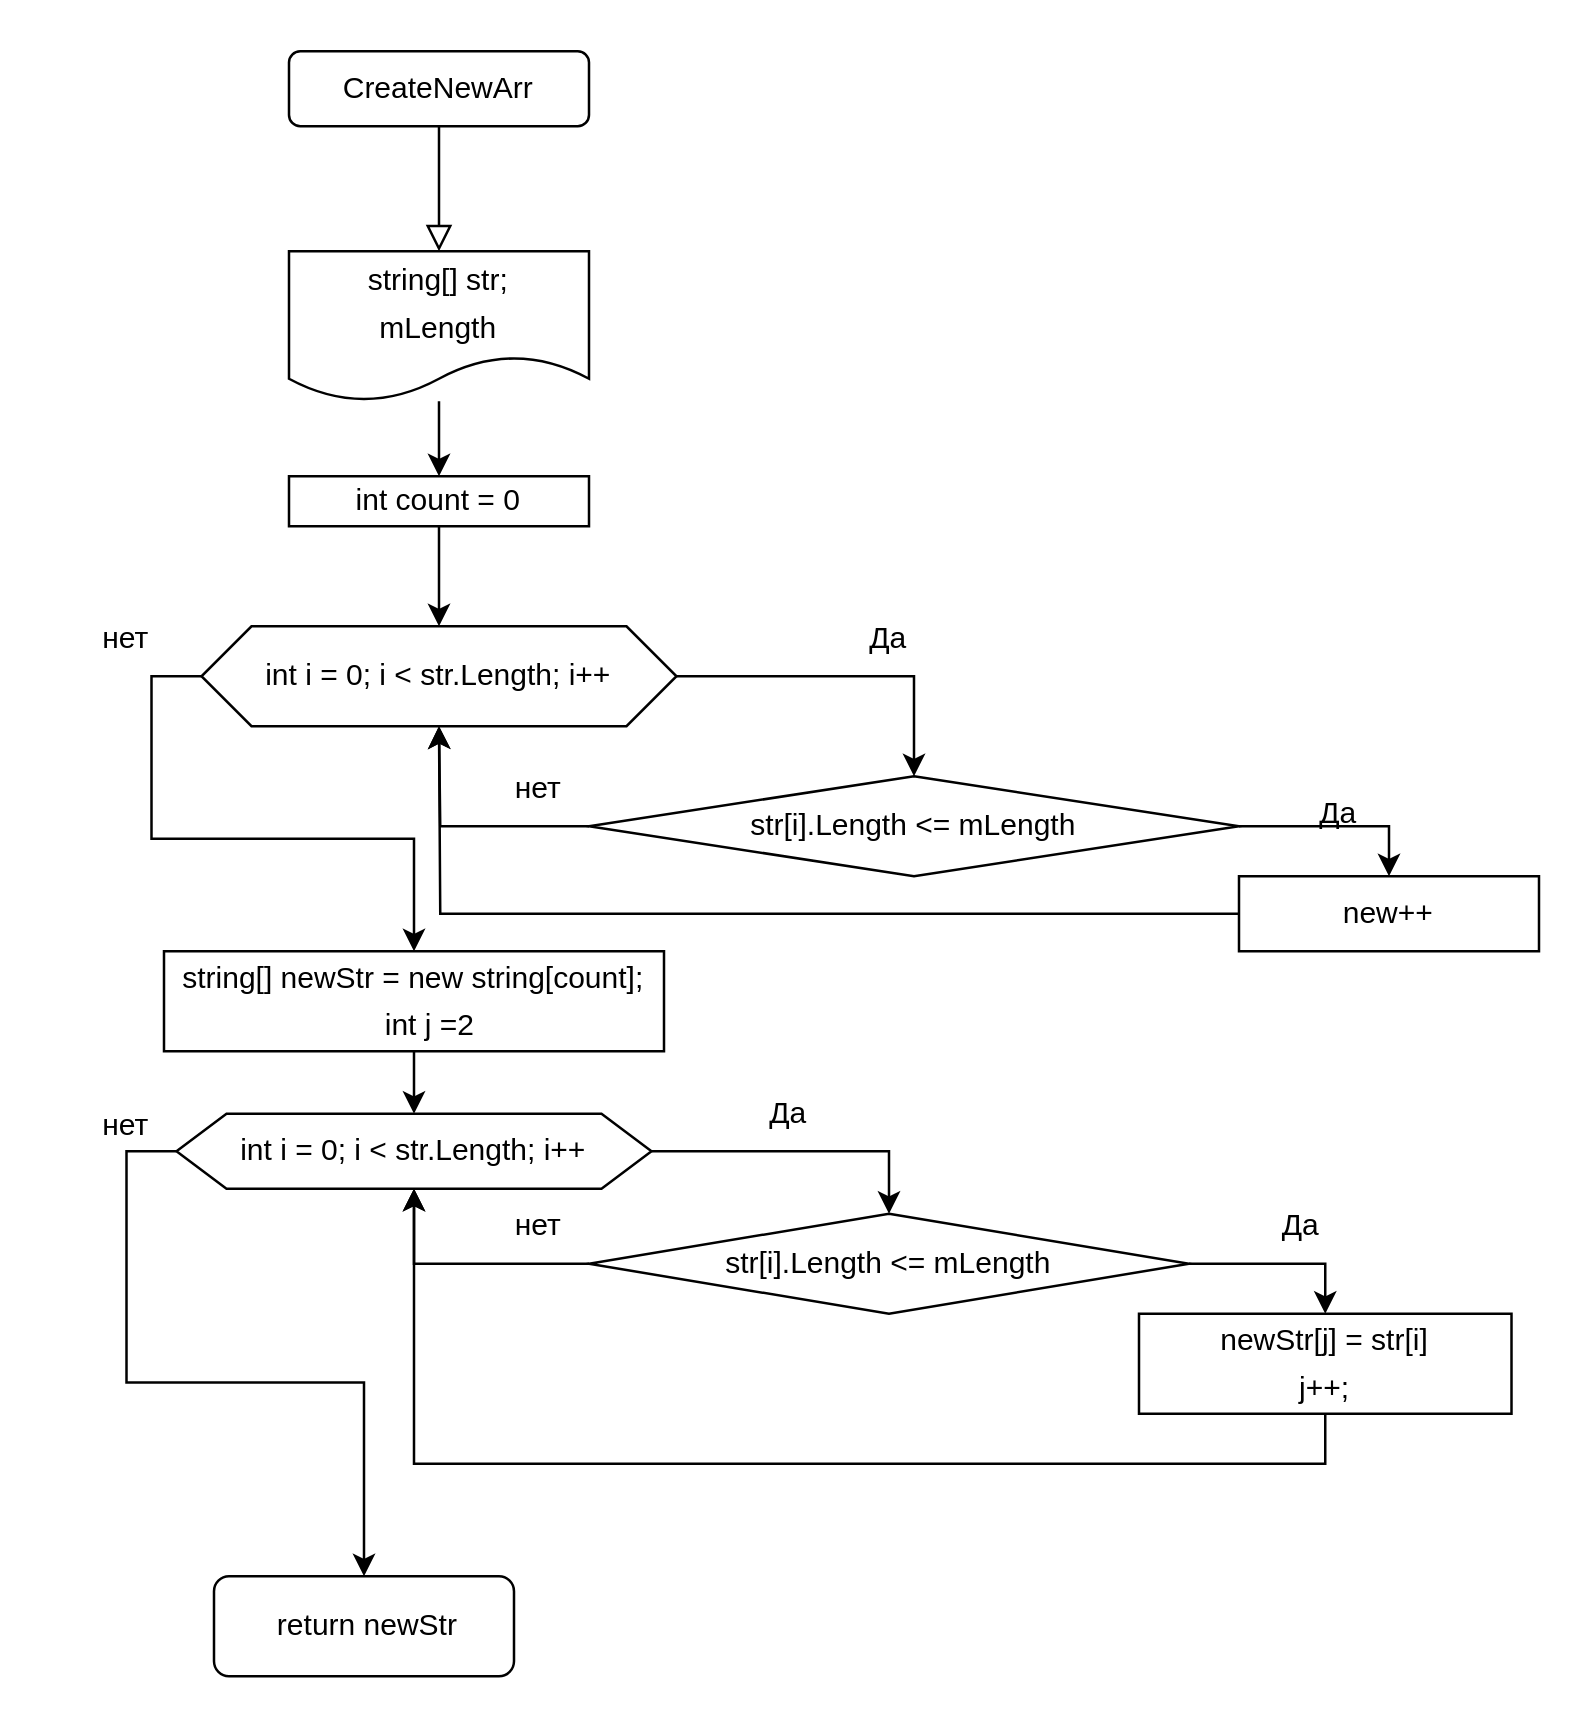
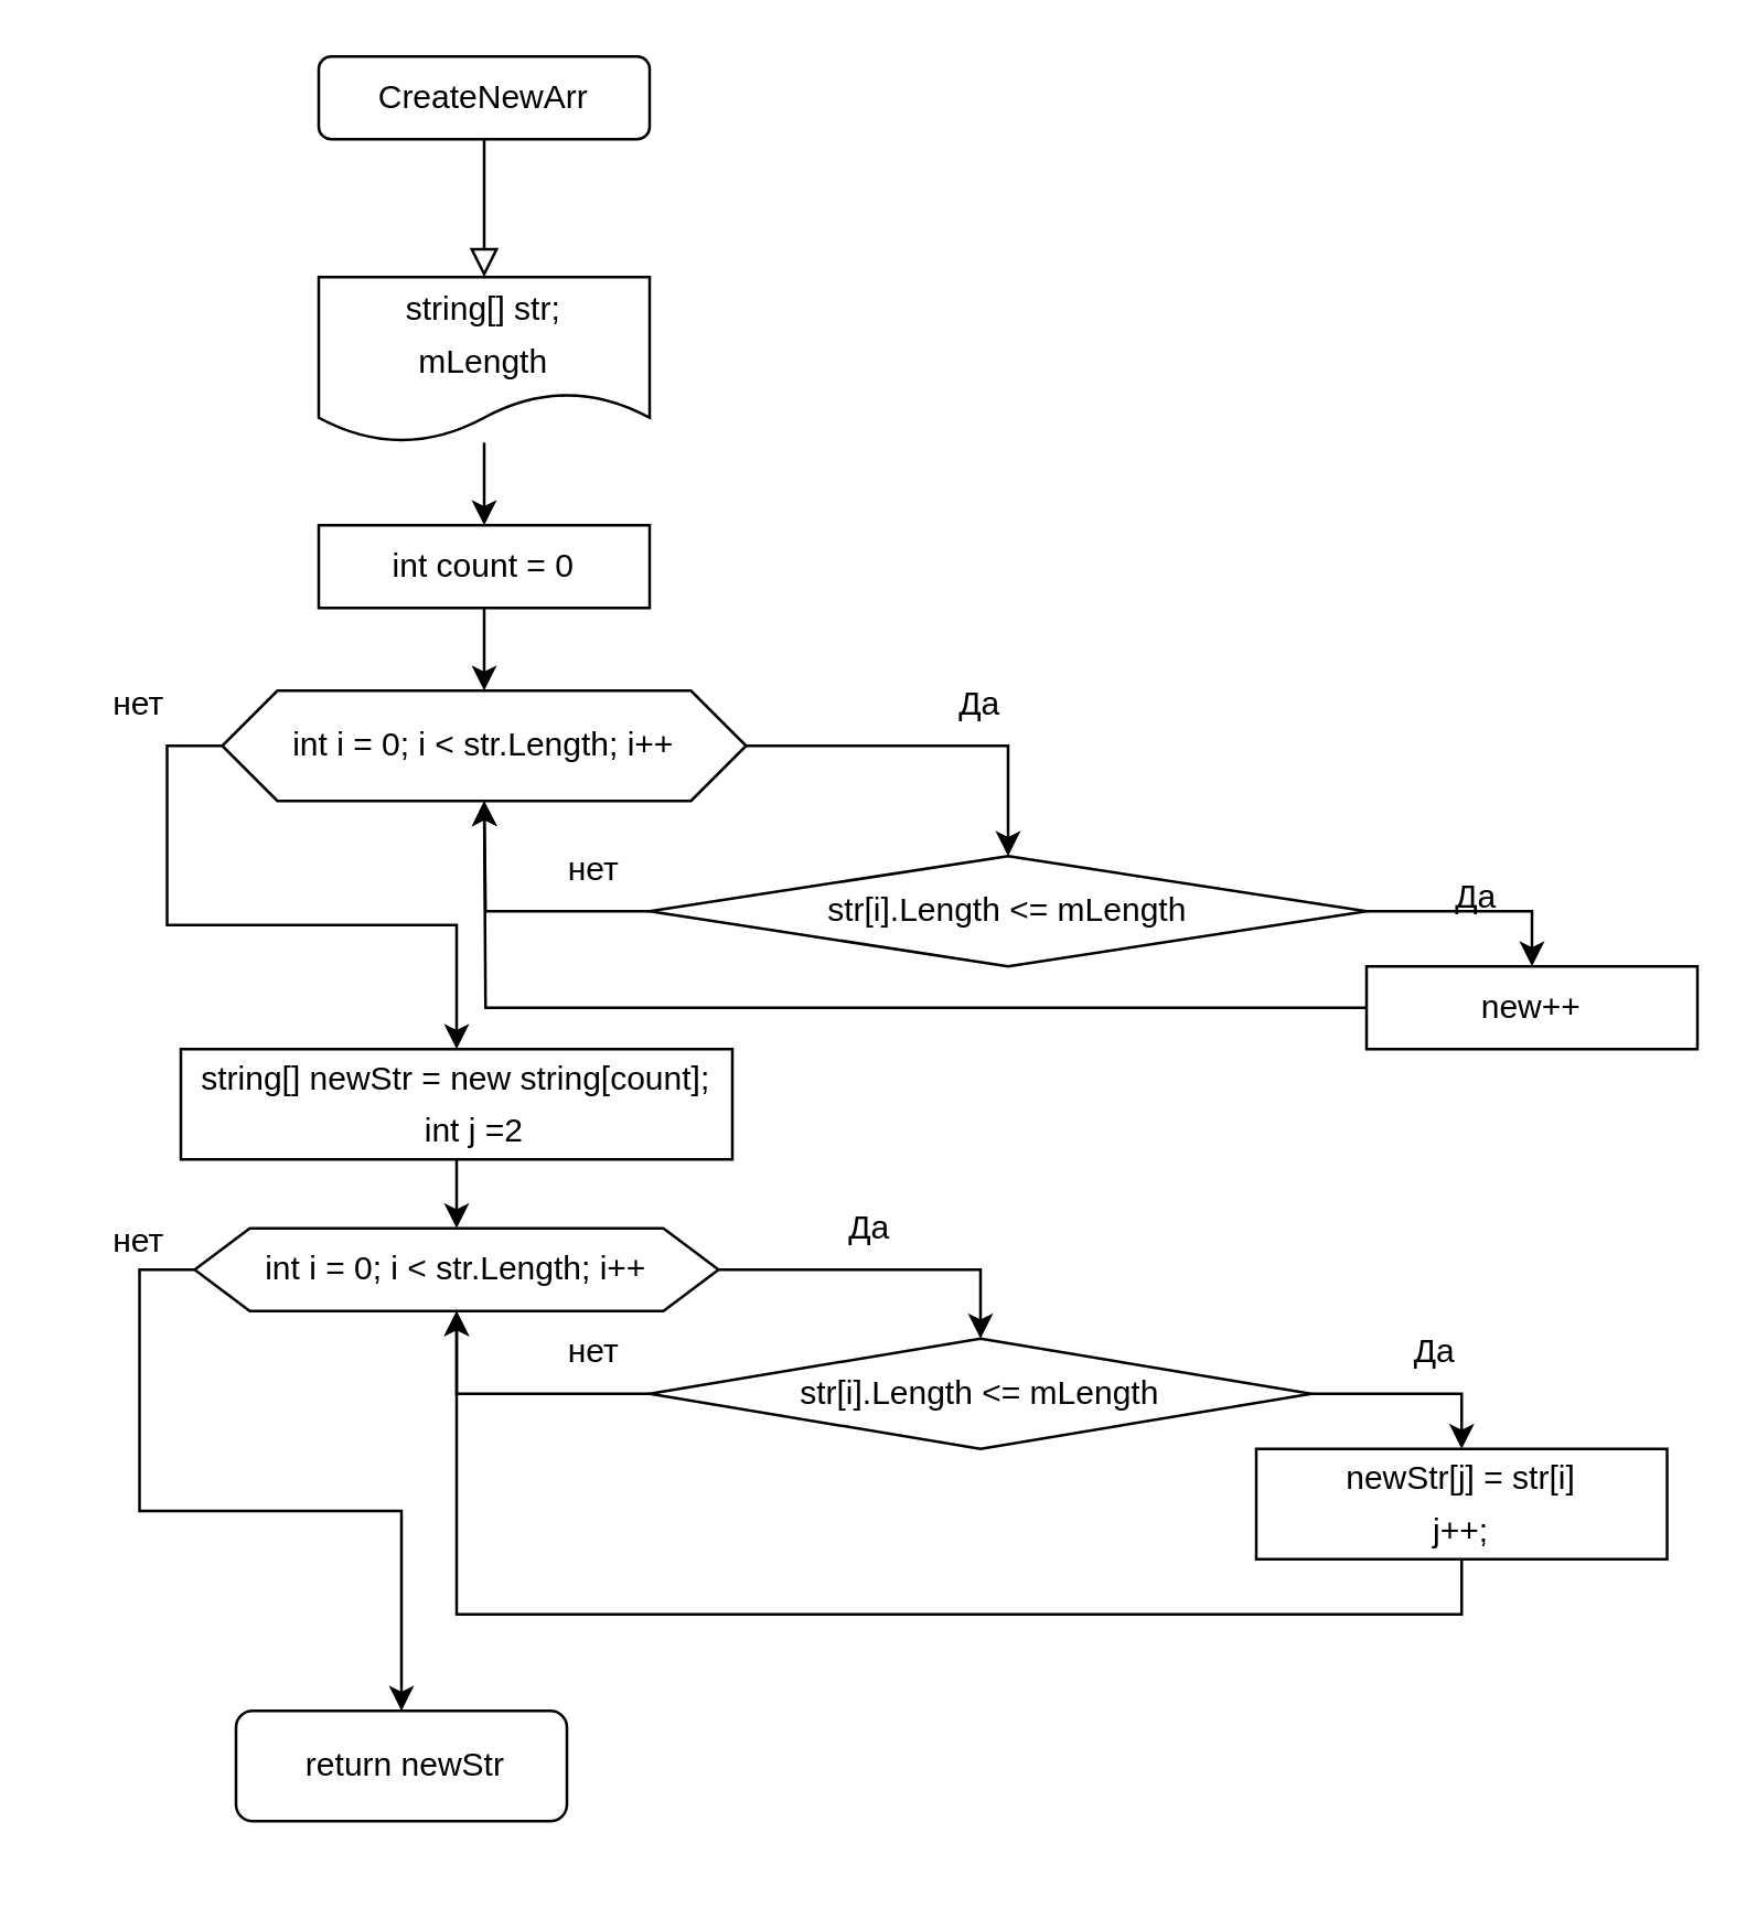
  <mxCell id="0" />
  <mxCell id="1" parent="0" />
  <mxCell id="2" value="" style="rounded=0;html=1;jettySize=auto;orthogonalLoop=1;fontSize=11;endArrow=block;endFill=0;endSize=8;strokeWidth=1;shadow=0;labelBackgroundColor=none;edgeStyle=orthogonalEdgeStyle;" parent="1" edge="1"><mxGeometry relative="1" as="geometry"><mxPoint x="175" y="50" as="sourcePoint" /><mxPoint x="175" y="100" as="targetPoint" /></mxGeometry></mxCell>
  <mxCell id="3" style="edgeStyle=orthogonalEdgeStyle;rounded=0;orthogonalLoop=1;jettySize=auto;html=1;entryX=0.5;entryY=0;entryDx=0;entryDy=0;" edge="1" parent="1" source="4" target="6"><mxGeometry relative="1" as="geometry" /></mxCell>
  <mxCell id="4" value="&lt;div style=&quot;line-height: 19px;&quot;&gt;string[] str;&lt;/div&gt;&lt;div style=&quot;line-height: 19px;&quot;&gt;&lt;div style=&quot;line-height: 19px;&quot;&gt;mLength&lt;/div&gt;&lt;/div&gt;" style="shape=document;whiteSpace=wrap;html=1;boundedLbl=1;rounded=0;" vertex="1" parent="1"><mxGeometry x="115" y="100" width="120" height="60" as="geometry" /></mxCell>
  <mxCell id="5" style="edgeStyle=orthogonalEdgeStyle;rounded=0;orthogonalLoop=1;jettySize=auto;html=1;exitX=0.5;exitY=1;exitDx=0;exitDy=0;entryX=0.5;entryY=0;entryDx=0;entryDy=0;" edge="1" parent="1" source="6" target="29"><mxGeometry relative="1" as="geometry"><mxPoint x="175" y="250" as="targetPoint" /></mxGeometry></mxCell>
- <mxCell id="6" value="&lt;div style=&quot;line-height: 19px;&quot;&gt;int count = 0&lt;/div&gt;" style="rounded=0;whiteSpace=wrap;html=1;" vertex="1" parent="1"><mxGeometry x="115" y="190" width="120" height="20" as="geometry" /></mxCell>
+ <mxCell id="6" value="&lt;div style=&quot;line-height: 19px;&quot;&gt;int count = 0&lt;/div&gt;" style="rounded=0;whiteSpace=wrap;html=1;" vertex="1" parent="1"><mxGeometry x="115" y="190" width="120" height="30" as="geometry" /></mxCell>
  <mxCell id="7" style="edgeStyle=orthogonalEdgeStyle;rounded=0;orthogonalLoop=1;jettySize=auto;html=1;" edge="1" parent="1" source="8"><mxGeometry relative="1" as="geometry"><mxPoint x="175" y="290" as="targetPoint" /></mxGeometry></mxCell>
  <mxCell id="8" value="&lt;div style=&quot;line-height: 19px;&quot;&gt;new++&lt;/div&gt;" style="rounded=0;whiteSpace=wrap;html=1;" vertex="1" parent="1"><mxGeometry x="495" y="350" width="120" height="30" as="geometry" /></mxCell>
  <mxCell id="9" style="edgeStyle=orthogonalEdgeStyle;rounded=0;orthogonalLoop=1;jettySize=auto;html=1;exitX=0.5;exitY=1;exitDx=0;exitDy=0;" edge="1" parent="1" source="10" target="13"><mxGeometry relative="1" as="geometry"><mxPoint x="165" y="450" as="targetPoint" /></mxGeometry></mxCell>
  <mxCell id="10" value="&lt;div style=&quot;line-height: 19px;&quot;&gt;&lt;div style=&quot;&quot;&gt;string[] newStr = new string[count];&lt;/div&gt;&lt;div style=&quot;&quot;&gt;&amp;nbsp; &amp;nbsp; int j =2&lt;/div&gt;&lt;/div&gt;" style="rounded=0;whiteSpace=wrap;html=1;" vertex="1" parent="1"><mxGeometry x="65" y="380" width="200" height="40" as="geometry" /></mxCell>
  <mxCell id="11" style="edgeStyle=orthogonalEdgeStyle;rounded=0;orthogonalLoop=1;jettySize=auto;html=1;exitX=1;exitY=0.5;exitDx=0;exitDy=0;entryX=0.5;entryY=0;entryDx=0;entryDy=0;" edge="1" parent="1" source="13" target="16"><mxGeometry relative="1" as="geometry" /></mxCell>
  <mxCell id="12" style="edgeStyle=orthogonalEdgeStyle;rounded=0;orthogonalLoop=1;jettySize=auto;html=1;exitX=0;exitY=0.5;exitDx=0;exitDy=0;entryX=0.5;entryY=0;entryDx=0;entryDy=0;" edge="1" parent="1" source="13" target="33"><mxGeometry relative="1" as="geometry"><mxPoint x="145" y="695" as="targetPoint" /></mxGeometry></mxCell>
  <mxCell id="13" value="&lt;div style=&quot;line-height: 19px;&quot;&gt;int i = 0; i &amp;lt; str.Length; i++&lt;/div&gt;" style="shape=hexagon;perimeter=hexagonPerimeter2;whiteSpace=wrap;html=1;fixedSize=1;rounded=0;" vertex="1" parent="1"><mxGeometry x="70" y="445" width="190" height="30" as="geometry" /></mxCell>
  <mxCell id="14" style="edgeStyle=orthogonalEdgeStyle;rounded=0;orthogonalLoop=1;jettySize=auto;html=1;exitX=1;exitY=0.5;exitDx=0;exitDy=0;entryX=0.5;entryY=0;entryDx=0;entryDy=0;" edge="1" parent="1" source="16" target="18"><mxGeometry relative="1" as="geometry"><mxPoint x="519.483" y="545" as="targetPoint" /></mxGeometry></mxCell>
  <mxCell id="15" style="edgeStyle=orthogonalEdgeStyle;rounded=0;orthogonalLoop=1;jettySize=auto;html=1;exitX=0;exitY=0.5;exitDx=0;exitDy=0;entryX=0.5;entryY=1;entryDx=0;entryDy=0;fontFamily=Times New Roman;" edge="1" parent="1" source="16" target="13"><mxGeometry relative="1" as="geometry" /></mxCell>
  <mxCell id="16" value="&lt;div style=&quot;line-height: 19px;&quot;&gt;&lt;div style=&quot;line-height: 19px;&quot;&gt;str[i].Length &amp;lt;= mLength&lt;/div&gt;&lt;/div&gt;" style="rhombus;whiteSpace=wrap;html=1;rounded=0;" vertex="1" parent="1"><mxGeometry x="235" y="485" width="240" height="40" as="geometry" /></mxCell>
  <mxCell id="17" style="edgeStyle=orthogonalEdgeStyle;rounded=0;orthogonalLoop=1;jettySize=auto;html=1;exitX=0.5;exitY=1;exitDx=0;exitDy=0;entryX=0.5;entryY=1;entryDx=0;entryDy=0;" edge="1" parent="1" source="18" target="13"><mxGeometry relative="1" as="geometry"><mxPoint x="519.5" y="585" as="sourcePoint" /></mxGeometry></mxCell>
  <mxCell id="18" value="&lt;div style=&quot;line-height: 19px;&quot;&gt;&lt;div style=&quot;line-height: 19px;&quot;&gt;&lt;div style=&quot;&quot;&gt;newStr[j] = str[i]&lt;/div&gt;&lt;div style=&quot;&quot;&gt;j++;&lt;/div&gt;&lt;/div&gt;&lt;/div&gt;" style="rounded=0;whiteSpace=wrap;html=1;" vertex="1" parent="1"><mxGeometry x="455" y="525" width="149" height="40" as="geometry" /></mxCell>
  <mxCell id="19" value="Да" style="text;html=1;strokeColor=none;fillColor=none;align=center;verticalAlign=middle;whiteSpace=wrap;rounded=0;" vertex="1" parent="1"><mxGeometry x="325" y="240" width="60" height="30" as="geometry" /></mxCell>
  <mxCell id="20" value="Да" style="text;html=1;strokeColor=none;fillColor=none;align=center;verticalAlign=middle;whiteSpace=wrap;rounded=0;" vertex="1" parent="1"><mxGeometry x="505" y="310" width="60" height="30" as="geometry" /></mxCell>
  <mxCell id="21" value="Да" style="text;html=1;strokeColor=none;fillColor=none;align=center;verticalAlign=middle;whiteSpace=wrap;rounded=0;" vertex="1" parent="1"><mxGeometry x="285" y="430" width="60" height="30" as="geometry" /></mxCell>
  <mxCell id="22" value="Да" style="text;html=1;strokeColor=none;fillColor=none;align=center;verticalAlign=middle;whiteSpace=wrap;rounded=0;" vertex="1" parent="1"><mxGeometry x="489.5" y="475" width="60" height="30" as="geometry" /></mxCell>
  <mxCell id="23" value="нет" style="text;html=1;strokeColor=none;fillColor=none;align=center;verticalAlign=middle;whiteSpace=wrap;rounded=0;" vertex="1" parent="1"><mxGeometry x="185" y="475" width="60" height="30" as="geometry" /></mxCell>
  <mxCell id="24" value="нет" style="text;html=1;strokeColor=none;fillColor=none;align=center;verticalAlign=middle;whiteSpace=wrap;rounded=0;" vertex="1" parent="1"><mxGeometry x="20" y="435" width="60" height="30" as="geometry" /></mxCell>
  <mxCell id="25" value="нет" style="text;html=1;strokeColor=none;fillColor=none;align=center;verticalAlign=middle;whiteSpace=wrap;rounded=0;" vertex="1" parent="1"><mxGeometry x="185" y="300" width="60" height="30" as="geometry" /></mxCell>
  <mxCell id="26" value="нет" style="text;html=1;strokeColor=none;fillColor=none;align=center;verticalAlign=middle;whiteSpace=wrap;rounded=0;" vertex="1" parent="1"><mxGeometry x="20" y="240" width="60" height="30" as="geometry" /></mxCell>
  <mxCell id="27" style="edgeStyle=orthogonalEdgeStyle;rounded=0;orthogonalLoop=1;jettySize=auto;html=1;exitX=1;exitY=0.5;exitDx=0;exitDy=0;entryX=0.5;entryY=0;entryDx=0;entryDy=0;fontFamily=Times New Roman;" edge="1" parent="1" source="29" target="32"><mxGeometry relative="1" as="geometry" /></mxCell>
  <mxCell id="28" style="edgeStyle=orthogonalEdgeStyle;rounded=0;orthogonalLoop=1;jettySize=auto;html=1;exitX=0;exitY=0.5;exitDx=0;exitDy=0;entryX=0.5;entryY=0;entryDx=0;entryDy=0;fontFamily=Times New Roman;" edge="1" parent="1" source="29" target="10"><mxGeometry relative="1" as="geometry" /></mxCell>
  <mxCell id="29" value="&lt;div style=&quot;line-height: 19px;&quot;&gt;int i = 0; i &amp;lt; str.Length; i++&lt;/div&gt;" style="shape=hexagon;perimeter=hexagonPerimeter2;whiteSpace=wrap;html=1;fixedSize=1;rounded=0;" vertex="1" parent="1"><mxGeometry x="80" y="250" width="190" height="40" as="geometry" /></mxCell>
  <mxCell id="30" style="edgeStyle=orthogonalEdgeStyle;rounded=0;orthogonalLoop=1;jettySize=auto;html=1;exitX=1;exitY=0.5;exitDx=0;exitDy=0;entryX=0.5;entryY=0;entryDx=0;entryDy=0;fontFamily=Times New Roman;" edge="1" parent="1" source="32" target="8"><mxGeometry relative="1" as="geometry" /></mxCell>
  <mxCell id="31" style="edgeStyle=orthogonalEdgeStyle;rounded=0;orthogonalLoop=1;jettySize=auto;html=1;fontFamily=Times New Roman;" edge="1" parent="1" source="32"><mxGeometry relative="1" as="geometry"><mxPoint x="175" y="290" as="targetPoint" /></mxGeometry></mxCell>
  <mxCell id="32" value="&lt;div style=&quot;line-height: 19px;&quot;&gt;str[i].Length &amp;lt;= mLength&lt;/div&gt;" style="rhombus;whiteSpace=wrap;html=1;rounded=0;" vertex="1" parent="1"><mxGeometry x="235" y="310" width="260" height="40" as="geometry" /></mxCell>
- <mxCell id="33" value="&lt;span style=&quot;font-family: Helvetica;&quot;&gt;&amp;nbsp;return newStr&lt;/span&gt;" style="rounded=1;whiteSpace=wrap;html=1;fontFamily=Times New Roman;" vertex="1" parent="1"><mxGeometry x="85" y="630" width="120" height="40" as="geometry" /></mxCell>
+ <mxCell id="33" value="&lt;span style=&quot;font-family: Helvetica;&quot;&gt;&amp;nbsp;return newStr&lt;/span&gt;" style="rounded=1;whiteSpace=wrap;html=1;fontFamily=Times New Roman;" vertex="1" parent="1"><mxGeometry x="85" y="620" width="120" height="40" as="geometry" /></mxCell>
  <mxCell id="34" value="&lt;span style=&quot;font-family: Helvetica;&quot;&gt;CreateNewArr&lt;/span&gt;" style="rounded=1;whiteSpace=wrap;html=1;fontFamily=Times New Roman;" vertex="1" parent="1"><mxGeometry x="115" y="20" width="120" height="30" as="geometry" /></mxCell>
